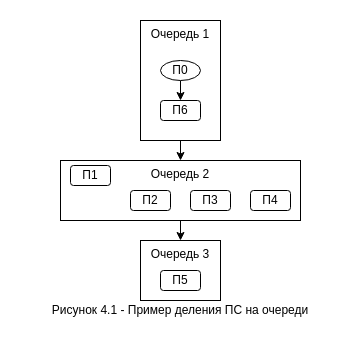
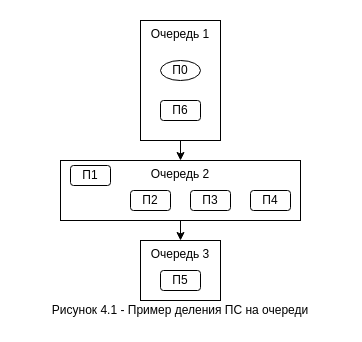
  <mxCell id="0" />
  <mxCell id="1" parent="0" />
  <mxCell id="2" value="Очередь 3" style="rounded=0;whiteSpace=wrap;html=1;verticalAlign=top;" vertex="1" parent="1"><mxGeometry x="140" y="240" width="80" height="60" as="geometry" /></mxCell>
  <mxCell id="3" style="edgeStyle=orthogonalEdgeStyle;rounded=0;orthogonalLoop=1;jettySize=auto;html=1;exitX=0.5;exitY=1;exitDx=0;exitDy=0;entryX=0.5;entryY=0;entryDx=0;entryDy=0;" edge="1" parent="1" source="4" target="2"><mxGeometry relative="1" as="geometry" /></mxCell>
  <mxCell id="4" value="Очередь 2" style="rounded=0;whiteSpace=wrap;html=1;verticalAlign=top;" vertex="1" parent="1"><mxGeometry x="60" y="160" width="240" height="60" as="geometry" /></mxCell>
  <mxCell id="5" style="edgeStyle=orthogonalEdgeStyle;rounded=0;orthogonalLoop=1;jettySize=auto;html=1;exitX=0.5;exitY=1;exitDx=0;exitDy=0;entryX=0.5;entryY=0;entryDx=0;entryDy=0;" edge="1" parent="1" source="6" target="4"><mxGeometry relative="1" as="geometry" /></mxCell>
  <mxCell id="6" value="Очередь 1" style="rounded=0;whiteSpace=wrap;html=1;verticalAlign=top;" vertex="1" parent="1"><mxGeometry x="140" y="20" width="80" height="120" as="geometry" /></mxCell>
- <mxCell id="7" style="edgeStyle=orthogonalEdgeStyle;rounded=0;orthogonalLoop=1;jettySize=auto;html=1;exitX=0.5;exitY=1;exitDx=0;exitDy=0;entryX=0.5;entryY=0;entryDx=0;entryDy=0;" edge="1" parent="1" source="8" target="9"><mxGeometry relative="1" as="geometry" /></mxCell>
  <mxCell id="8" value="П0" style="ellipse;whiteSpace=wrap;html=1;" vertex="1" parent="1"><mxGeometry x="160" y="60" width="40" height="20" as="geometry" /></mxCell>
  <mxCell id="9" value="П6" style="rounded=1;whiteSpace=wrap;html=1;" vertex="1" parent="1"><mxGeometry x="160" y="100" width="40" height="20" as="geometry" /></mxCell>
  <mxCell id="10" value="П1" style="rounded=1;whiteSpace=wrap;html=1;" vertex="1" parent="1"><mxGeometry x="70" y="165" width="40" height="20" as="geometry" /></mxCell>
  <mxCell id="11" value="П2" style="rounded=1;whiteSpace=wrap;html=1;" vertex="1" parent="1"><mxGeometry x="130" y="190" width="40" height="20" as="geometry" /></mxCell>
  <mxCell id="12" value="П3" style="rounded=1;whiteSpace=wrap;html=1;" vertex="1" parent="1"><mxGeometry x="190" y="190" width="40" height="20" as="geometry" /></mxCell>
  <mxCell id="13" value="П4" style="rounded=1;whiteSpace=wrap;html=1;" vertex="1" parent="1"><mxGeometry x="250" y="190" width="40" height="20" as="geometry" /></mxCell>
  <mxCell id="14" value="П5" style="rounded=1;whiteSpace=wrap;html=1;" vertex="1" parent="1"><mxGeometry x="160" y="270" width="40" height="20" as="geometry" /></mxCell>
  <mxCell id="15" value="Рисунок 4.1 - Пример деления ПС на очереди" style="rounded=0;whiteSpace=wrap;html=1;fillColor=none;strokeColor=none;" vertex="1" parent="1"><mxGeometry x="20" y="300" width="320" height="20" as="geometry" /></mxCell>
